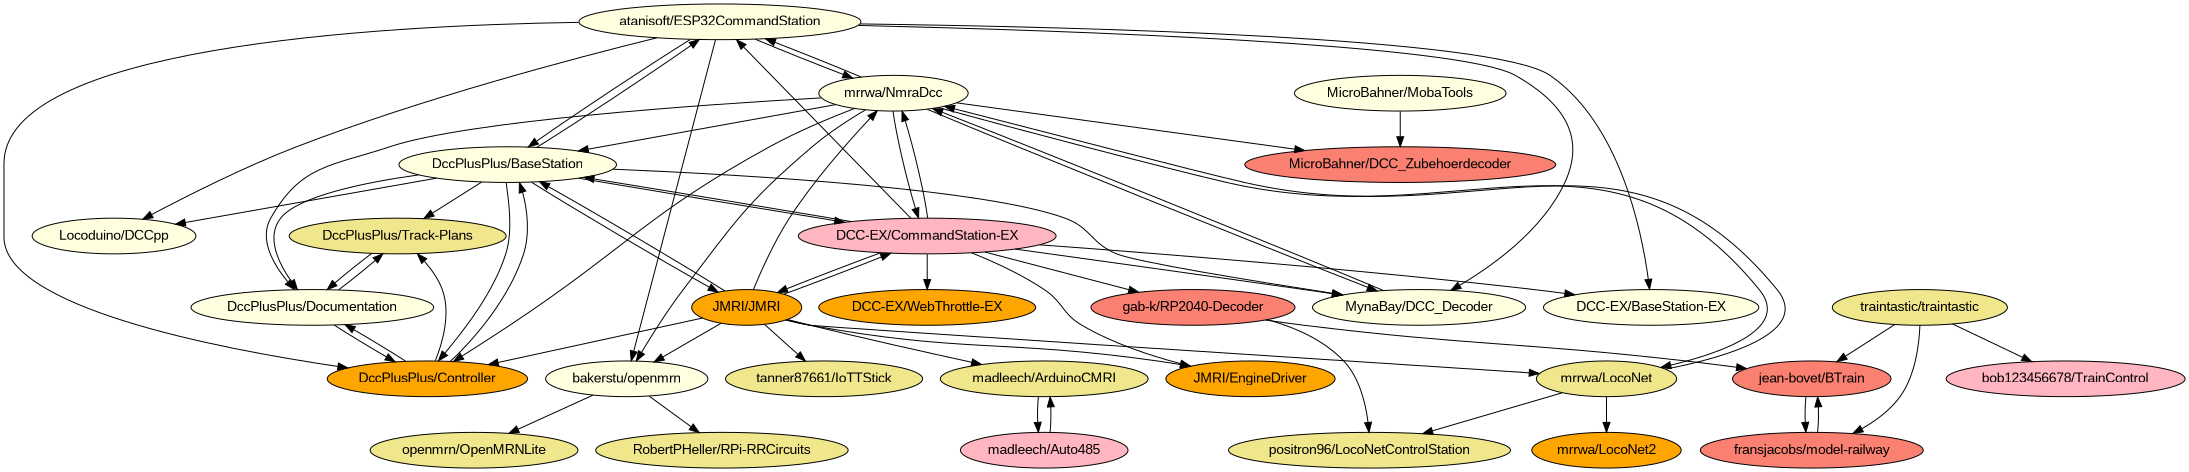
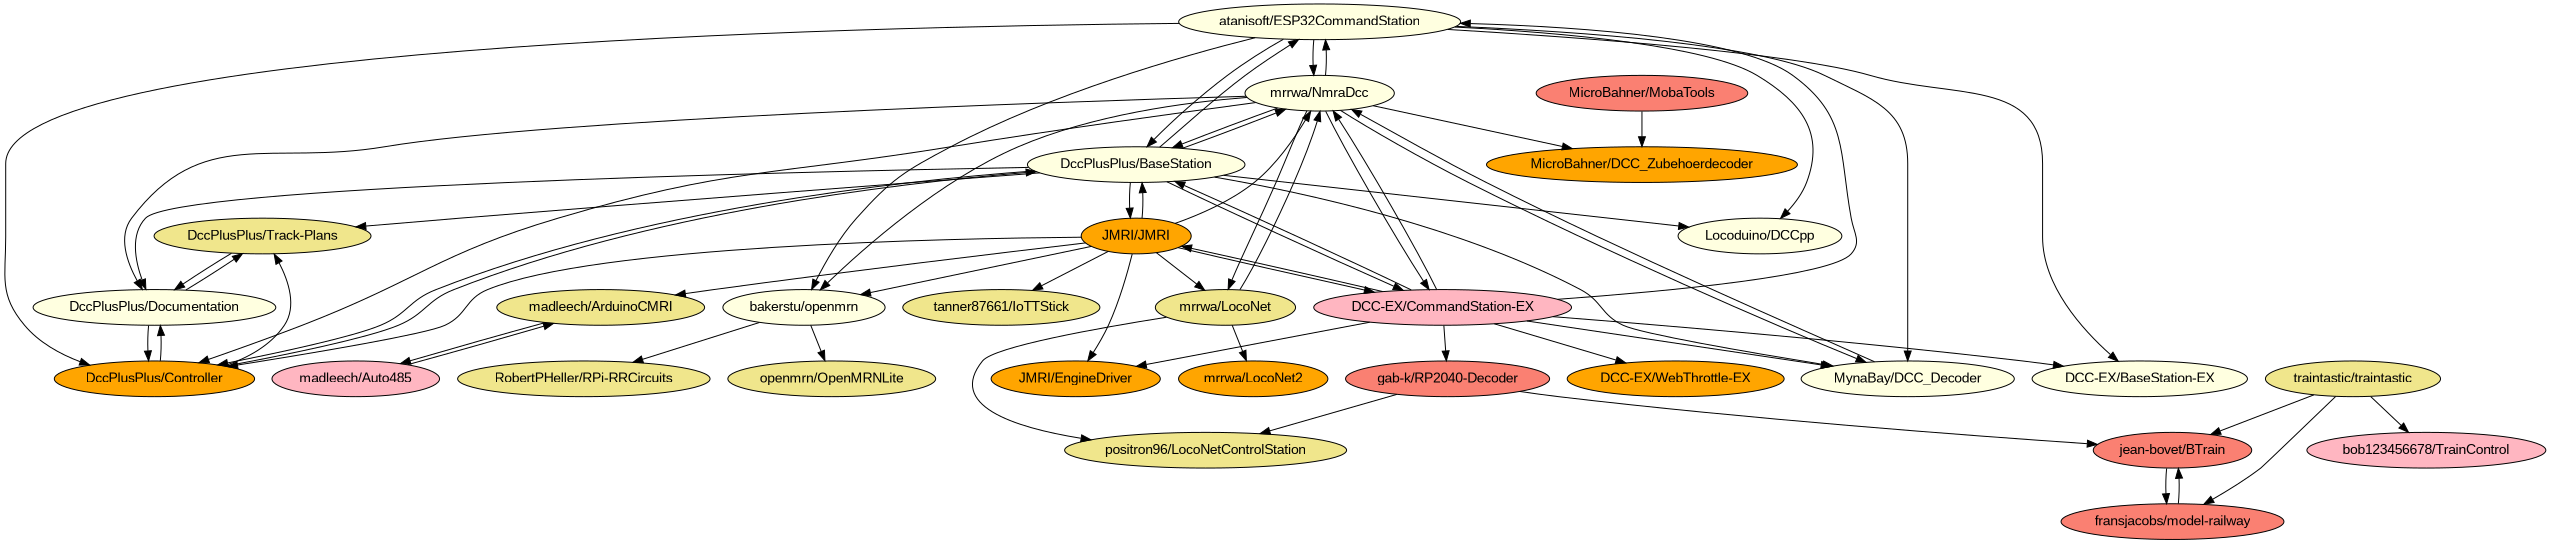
  digraph {
    fontname="Liberation Sans"
    node [fillcolor=lightyellow fontname="Liberation Sans" style=filled]
    edge [fontname="Liberation Sans"]
    "atanisoft/ESP32CommandStation" [l="2.169,46.884"]
    "DCC-EX/BaseStation-EX" [l="2.152,46.892"]
    "bakerstu/openmrn" [l="2.144,46.88"]
    "mrrwa/NmraDcc" [l="2.178,46.896"]
    "DccPlusPlus/BaseStation" [l="2.189,46.887"]
    "DccPlusPlus/Controller" [fillcolor=orange l="2.183,46.877"]
    "Locoduino/DCCpp" [l="2.176,46.867"]
    "MynaBay/DCC_Decoder" [l="2.2,46.899"]
    "openmrn/OpenMRNLite" [fillcolor=khaki l="2.134,46.863"]
    "RobertPHeller/RPi-RRCircuits" [fillcolor=khaki l="2.118,46.874"]
    "mrrwa/LocoNet" [fillcolor=khaki l="2.151,46.916"]
    "DCC-EX/CommandStation-EX" [fillcolor=lightpink l="2.183,46.909"]
    "DccPlusPlus/Documentation" [l="2.202,46.879"]
-   "MicroBahner/DCC_Zubehoerdecoder" [fillcolor=salmon l="2.227,46.892"]
+   "MicroBahner/DCC_Zubehoerdecoder" [fillcolor=orange l="2.227,46.892"]
    "JMRI/JMRI" [fillcolor=orange l="2.159,46.902"]
    "DccPlusPlus/Track-Plans" [fillcolor=khaki l="2.2,46.869"]
    "mrrwa/LocoNet2" [fillcolor=orange l="2.129,46.928"]
    "positron96/LocoNetControlStation" [fillcolor=khaki l="2.158,46.939"]
    "DCC-EX/WebThrottle-EX" [fillcolor=orange l="2.209,46.921"]
    "gab-k/RP2040-Decoder" [fillcolor=salmon l="2.182,46.945"]
    "JMRI/EngineDriver" [fillcolor=orange l="2.18,46.923"]
    "madleech/ArduinoCMRI" [fillcolor=khaki l="2.119,46.905"]
    "tanner87661/IoTTStick" [fillcolor=khaki l="2.166,46.921"]
    "madleech/Auto485" [fillcolor=lightpink l="2.098,46.906"]
    "fransjacobs/model-railway" [fillcolor=salmon l="2.202,46.978"]
    "jean-bovet/BTrain" [fillcolor=salmon l="2.189,46.969"]
    "traintastic/traintastic" [fillcolor=khaki l="2.19,46.989"]
    "bob123456678/TrainControl" [fillcolor=lightpink l="2.193,47.005"]
-   "MicroBahner/MobaTools" [l="2.258,46.888"]
+   "MicroBahner/MobaTools" [fillcolor=salmon l="2.258,46.888"]
    "atanisoft/ESP32CommandStation" -> "DCC-EX/BaseStation-EX"
    "atanisoft/ESP32CommandStation" -> "bakerstu/openmrn"
    "atanisoft/ESP32CommandStation" -> "mrrwa/NmraDcc"
    "atanisoft/ESP32CommandStation" -> "DccPlusPlus/BaseStation"
    "atanisoft/ESP32CommandStation" -> "DccPlusPlus/Controller"
    "atanisoft/ESP32CommandStation" -> "Locoduino/DCCpp"
    "atanisoft/ESP32CommandStation" -> "MynaBay/DCC_Decoder"
    "bakerstu/openmrn" -> "openmrn/OpenMRNLite"
    "bakerstu/openmrn" -> "RobertPHeller/RPi-RRCircuits"
    "mrrwa/NmraDcc" -> "atanisoft/ESP32CommandStation"
    "mrrwa/NmraDcc" -> "bakerstu/openmrn"
    "mrrwa/NmraDcc" -> "DccPlusPlus/BaseStation"
    "mrrwa/NmraDcc" -> "DccPlusPlus/Controller"
    "mrrwa/NmraDcc" -> "MynaBay/DCC_Decoder"
    "mrrwa/NmraDcc" -> "mrrwa/LocoNet"
    "mrrwa/NmraDcc" -> "DCC-EX/CommandStation-EX"
    "mrrwa/NmraDcc" -> "DccPlusPlus/Documentation"
    "mrrwa/NmraDcc" -> "MicroBahner/DCC_Zubehoerdecoder"
    "DccPlusPlus/BaseStation" -> "atanisoft/ESP32CommandStation"
+   "DccPlusPlus/BaseStation" -> "mrrwa/NmraDcc"
    "DccPlusPlus/BaseStation" -> "DccPlusPlus/Controller"
    "DccPlusPlus/BaseStation" -> "Locoduino/DCCpp"
    "DccPlusPlus/BaseStation" -> "MynaBay/DCC_Decoder"
    "DccPlusPlus/BaseStation" -> "DCC-EX/CommandStation-EX"
    "DccPlusPlus/BaseStation" -> "DccPlusPlus/Documentation"
    "DccPlusPlus/BaseStation" -> "JMRI/JMRI"
    "DccPlusPlus/BaseStation" -> "DccPlusPlus/Track-Plans"
    "DccPlusPlus/Controller" -> "DccPlusPlus/BaseStation"
    "DccPlusPlus/Controller" -> "DccPlusPlus/Documentation"
    "DccPlusPlus/Controller" -> "DccPlusPlus/Track-Plans"
    "MynaBay/DCC_Decoder" -> "mrrwa/NmraDcc"
    "mrrwa/LocoNet" -> "mrrwa/NmraDcc"
    "mrrwa/LocoNet" -> "mrrwa/LocoNet2"
    "mrrwa/LocoNet" -> "positron96/LocoNetControlStation"
    "DCC-EX/CommandStation-EX" -> "atanisoft/ESP32CommandStation"
    "DCC-EX/CommandStation-EX" -> "DCC-EX/BaseStation-EX"
    "DCC-EX/CommandStation-EX" -> "mrrwa/NmraDcc"
    "DCC-EX/CommandStation-EX" -> "DccPlusPlus/BaseStation"
    "DCC-EX/CommandStation-EX" -> "MynaBay/DCC_Decoder"
    "DCC-EX/CommandStation-EX" -> "JMRI/JMRI"
    "DCC-EX/CommandStation-EX" -> "DCC-EX/WebThrottle-EX"
    "DCC-EX/CommandStation-EX" -> "gab-k/RP2040-Decoder"
    "DCC-EX/CommandStation-EX" -> "JMRI/EngineDriver"
    "DccPlusPlus/Documentation" -> "DccPlusPlus/Controller"
    "DccPlusPlus/Documentation" -> "DccPlusPlus/Track-Plans"
    "JMRI/JMRI" -> "bakerstu/openmrn"
    "JMRI/JMRI" -> "mrrwa/NmraDcc"
    "JMRI/JMRI" -> "DccPlusPlus/BaseStation"
    "JMRI/JMRI" -> "DccPlusPlus/Controller"
    "JMRI/JMRI" -> "mrrwa/LocoNet"
    "JMRI/JMRI" -> "DCC-EX/CommandStation-EX"
    "JMRI/JMRI" -> "JMRI/EngineDriver"
    "JMRI/JMRI" -> "madleech/ArduinoCMRI"
    "JMRI/JMRI" -> "tanner87661/IoTTStick"
    "DccPlusPlus/Track-Plans" -> "DccPlusPlus/Documentation"
    "gab-k/RP2040-Decoder" -> "positron96/LocoNetControlStation"
    "gab-k/RP2040-Decoder" -> "jean-bovet/BTrain"
    "madleech/ArduinoCMRI" -> "madleech/Auto485"
    "madleech/Auto485" -> "madleech/ArduinoCMRI"
    "fransjacobs/model-railway" -> "jean-bovet/BTrain"
    "jean-bovet/BTrain" -> "fransjacobs/model-railway"
    "traintastic/traintastic" -> "fransjacobs/model-railway"
    "traintastic/traintastic" -> "jean-bovet/BTrain"
    "traintastic/traintastic" -> "bob123456678/TrainControl"
    "MicroBahner/MobaTools" -> "MicroBahner/DCC_Zubehoerdecoder"
  }
